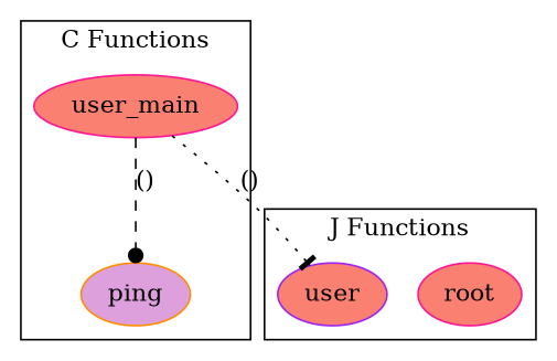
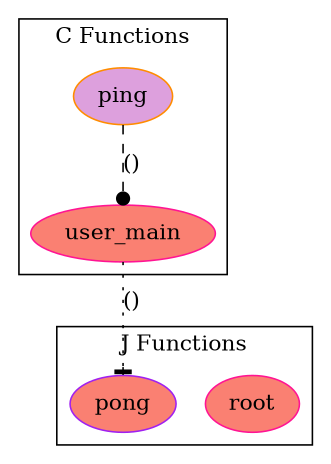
  digraph {
    node [color=deeppink fillcolor=salmon style=filled]
    root
-   pong [color=purple label=user]
+   pong [color=purple]
    ping [color=darkorange fillcolor=plum]
    user_main
    subgraph cluster_1 {
      label="J Functions"
      root
      pong
    }
    subgraph cluster_2 {
      label="C Functions"
      ping
      user_main
    }
    user_main -> pong [arrowhead=tee label="()" style=dotted]
-   user_main -> ping [arrowhead=dot label="()" style=dashed]
+   ping -> user_main [arrowhead=dot label="()" style=dashed]
  }
